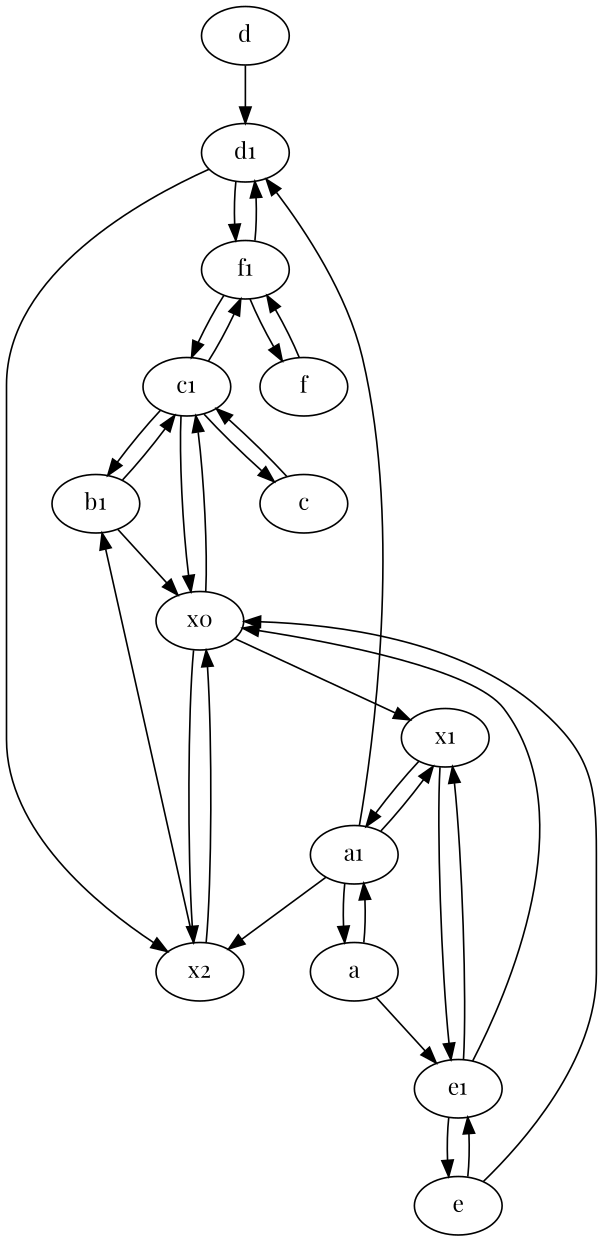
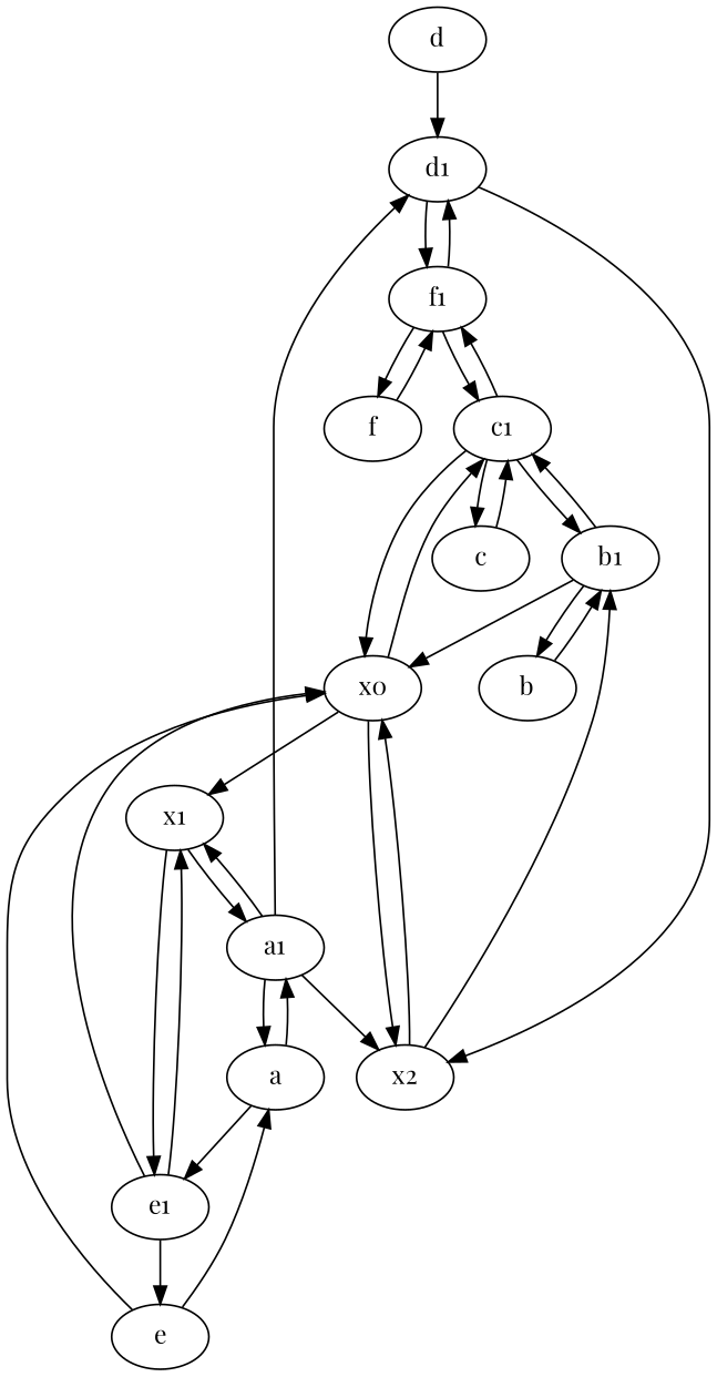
  digraph {
    fontname="Playfair Display"
    node [fontname="Playfair Display"]
    edge [fontname="Playfair Display"]
    d
    d1
    f1
    x2
    c1
    f
    b1
    x0
    c
    a1
    a
    x1
    e1
    e
+   b
    d -> d1
    d1 -> f1
    d1 -> x2
    f1 -> d1
    f1 -> c1
    f1 -> f
    x2 -> b1
    x2 -> x0
    c1 -> f1
    c1 -> b1
    c1 -> x0
    c1 -> c
    f -> f1
    b1 -> c1
    b1 -> x0
+   b1 -> b
    x0 -> x2
    x0 -> c1
    x0 -> x1
    c -> c1
    a1 -> d1
    a1 -> x2
    a1 -> a
    a1 -> x1
    a -> a1
    a -> e1
    x1 -> a1
    x1 -> e1
    e1 -> x0
    e1 -> x1
    e1 -> e
    e -> x0
-   e -> e1
+   e -> a
+   b -> b1
  }
